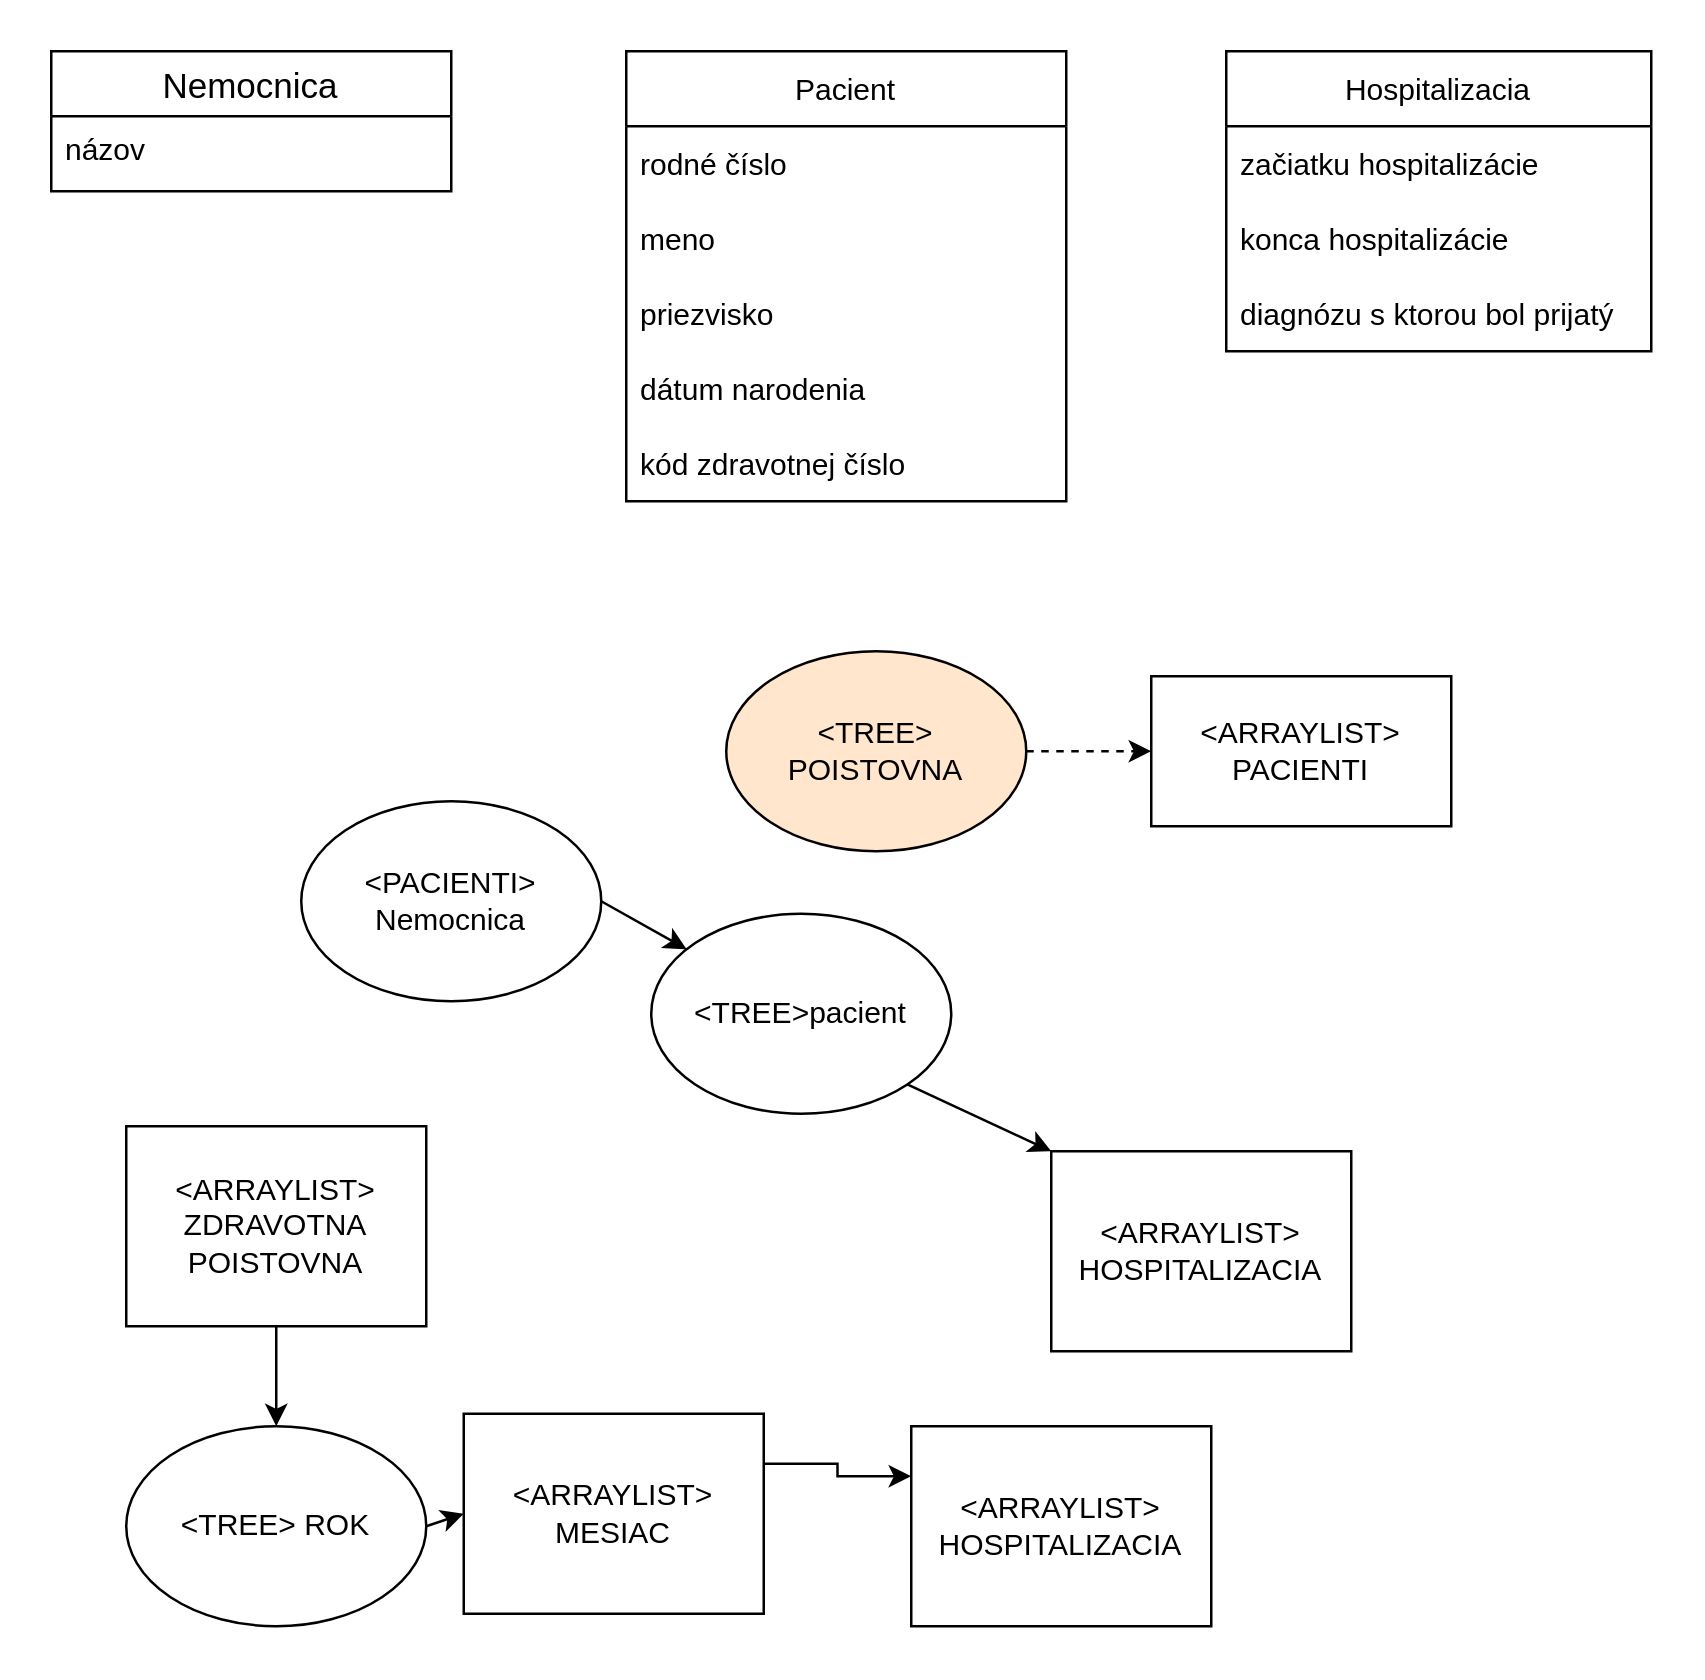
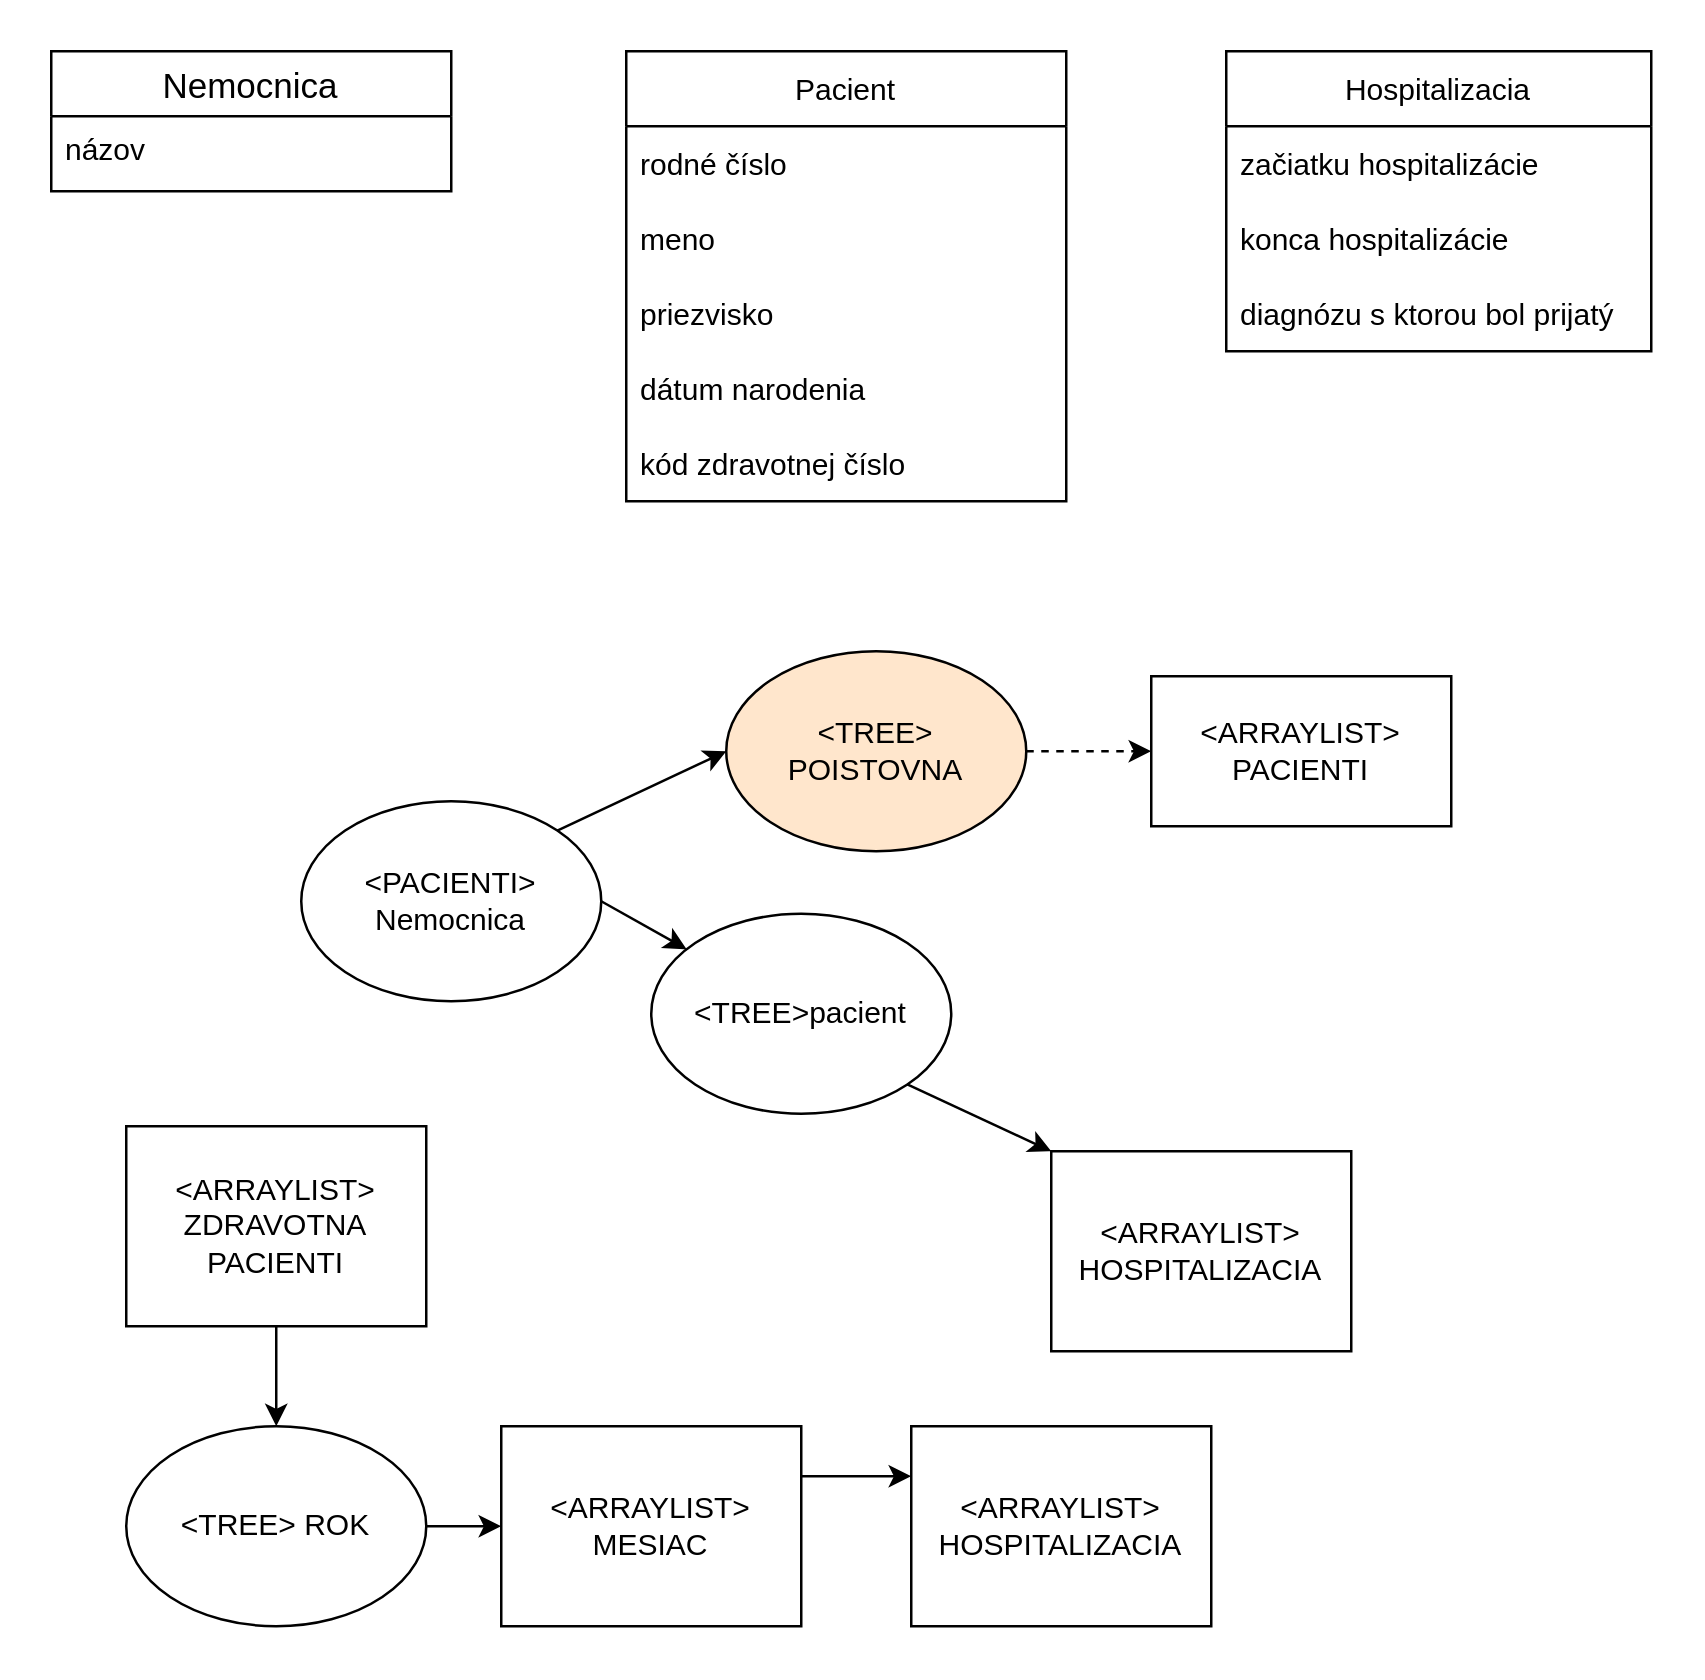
  <mxCell id="0" />
  <mxCell id="1" parent="0" />
  <mxCell id="2" value="Nemocnica" style="swimlane;fontStyle=0;childLayout=stackLayout;horizontal=1;startSize=26;horizontalStack=0;resizeParent=1;resizeParentMax=0;resizeLast=0;collapsible=1;marginBottom=0;align=center;fontSize=14;" vertex="1" parent="1"><mxGeometry x="20" y="20" width="160" height="56" as="geometry" /></mxCell>
  <mxCell id="3" value="názov" style="text;strokeColor=none;fillColor=none;spacingLeft=4;spacingRight=4;overflow=hidden;rotatable=0;points=[[0,0.5],[1,0.5]];portConstraint=eastwest;fontSize=12;" vertex="1" parent="2"><mxGeometry y="26" width="160" height="30" as="geometry" /></mxCell>
  <mxCell id="4" value="Pacient" style="swimlane;fontStyle=0;childLayout=stackLayout;horizontal=1;startSize=30;horizontalStack=0;resizeParent=1;resizeParentMax=0;resizeLast=0;collapsible=1;marginBottom=0;" vertex="1" parent="1"><mxGeometry x="250" y="20" width="176" height="180" as="geometry" /></mxCell>
  <mxCell id="5" value="rodné číslo " style="text;strokeColor=none;fillColor=none;align=left;verticalAlign=middle;spacingLeft=4;spacingRight=4;overflow=hidden;points=[[0,0.5],[1,0.5]];portConstraint=eastwest;rotatable=0;" vertex="1" parent="4"><mxGeometry y="30" width="176" height="30" as="geometry" /></mxCell>
  <mxCell id="6" value="meno" style="text;strokeColor=none;fillColor=none;align=left;verticalAlign=middle;spacingLeft=4;spacingRight=4;overflow=hidden;points=[[0,0.5],[1,0.5]];portConstraint=eastwest;rotatable=0;" vertex="1" parent="4"><mxGeometry y="60" width="176" height="30" as="geometry" /></mxCell>
  <mxCell id="7" value="priezvisko" style="text;strokeColor=none;fillColor=none;align=left;verticalAlign=middle;spacingLeft=4;spacingRight=4;overflow=hidden;points=[[0,0.5],[1,0.5]];portConstraint=eastwest;rotatable=0;" vertex="1" parent="4"><mxGeometry y="90" width="176" height="30" as="geometry" /></mxCell>
  <mxCell id="8" value="dátum narodenia" style="text;strokeColor=none;fillColor=none;align=left;verticalAlign=middle;spacingLeft=4;spacingRight=4;overflow=hidden;points=[[0,0.5],[1,0.5]];portConstraint=eastwest;rotatable=0;" vertex="1" parent="4"><mxGeometry y="120" width="176" height="30" as="geometry" /></mxCell>
  <mxCell id="9" value="kód zdravotnej číslo" style="text;strokeColor=none;fillColor=none;align=left;verticalAlign=middle;spacingLeft=4;spacingRight=4;overflow=hidden;points=[[0,0.5],[1,0.5]];portConstraint=eastwest;rotatable=0;" vertex="1" parent="4"><mxGeometry y="150" width="176" height="30" as="geometry" /></mxCell>
  <mxCell id="10" value="Hospitalizacia" style="swimlane;fontStyle=0;childLayout=stackLayout;horizontal=1;startSize=30;horizontalStack=0;resizeParent=1;resizeParentMax=0;resizeLast=0;collapsible=1;marginBottom=0;" vertex="1" parent="1"><mxGeometry x="490" y="20" width="170" height="120" as="geometry" /></mxCell>
  <mxCell id="11" value="začiatku hospitalizácie" style="text;strokeColor=none;fillColor=none;align=left;verticalAlign=middle;spacingLeft=4;spacingRight=4;overflow=hidden;points=[[0,0.5],[1,0.5]];portConstraint=eastwest;rotatable=0;" vertex="1" parent="10"><mxGeometry y="30" width="170" height="30" as="geometry" /></mxCell>
  <mxCell id="12" value="konca hospitalizácie" style="text;strokeColor=none;fillColor=none;align=left;verticalAlign=middle;spacingLeft=4;spacingRight=4;overflow=hidden;points=[[0,0.5],[1,0.5]];portConstraint=eastwest;rotatable=0;" vertex="1" parent="10"><mxGeometry y="60" width="170" height="30" as="geometry" /></mxCell>
  <mxCell id="13" value="diagnózu s ktorou bol prijatý" style="text;strokeColor=none;fillColor=none;align=left;verticalAlign=middle;spacingLeft=4;spacingRight=4;overflow=hidden;points=[[0,0.5],[1,0.5]];portConstraint=eastwest;rotatable=0;" vertex="1" parent="10"><mxGeometry y="90" width="170" height="30" as="geometry" /></mxCell>
+ <mxCell id="14" style="rounded=0;orthogonalLoop=1;jettySize=auto;html=1;exitX=1;exitY=0;exitDx=0;exitDy=0;entryX=0;entryY=0.5;entryDx=0;entryDy=0;" edge="1" parent="1" source="15" target="28"><mxGeometry relative="1" as="geometry" /></mxCell>
  <mxCell id="15" value="&amp;lt;PACIENTI&amp;gt; Nemocnica" style="ellipse;whiteSpace=wrap;html=1;" vertex="1" parent="1"><mxGeometry x="120" y="320" width="120" height="80" as="geometry" /></mxCell>
  <mxCell id="16" value="&amp;lt;TREE&amp;gt;pacient" style="ellipse;whiteSpace=wrap;html=1;" vertex="1" parent="1"><mxGeometry x="260" y="365" width="120" height="80" as="geometry" /></mxCell>
  <mxCell id="17" value="" style="endArrow=classic;html=1;rounded=0;exitX=1;exitY=0.5;exitDx=0;exitDy=0;" edge="1" parent="1" source="15" target="16"><mxGeometry width="50" height="50" relative="1" as="geometry"><mxPoint x="330" y="400" as="sourcePoint" /><mxPoint x="380" y="350" as="targetPoint" /></mxGeometry></mxCell>
  <mxCell id="18" value="&amp;lt;ARRAYLIST&amp;gt; HOSPITALIZACIA" style="square;whiteSpace=wrap;html=1;" vertex="1" parent="1"><mxGeometry x="420" y="460" width="120" height="80" as="geometry" /></mxCell>
  <mxCell id="19" value="" style="endArrow=classic;html=1;rounded=0;exitX=1;exitY=1;exitDx=0;exitDy=0;entryX=0;entryY=0;entryDx=0;entryDy=0;" edge="1" parent="1" source="16" target="18"><mxGeometry width="50" height="50" relative="1" as="geometry"><mxPoint x="420" y="485" as="sourcePoint" /><mxPoint x="470" y="435" as="targetPoint" /></mxGeometry></mxCell>
- <mxCell id="20" value="&amp;lt;ARRAYLIST&amp;gt; ZDRAVOTNA POISTOVNA" style="square;whiteSpace=wrap;html=1;" vertex="1" parent="1"><mxGeometry x="50" y="450" width="120" height="80" as="geometry" /></mxCell>
+ <mxCell id="20" value="&amp;lt;ARRAYLIST&amp;gt; ZDRAVOTNA PACIENTI" style="square;whiteSpace=wrap;html=1;" vertex="1" parent="1"><mxGeometry x="50" y="450" width="120" height="80" as="geometry" /></mxCell>
  <mxCell id="21" value="" style="endArrow=classic;html=1;rounded=0;exitX=0.5;exitY=1;exitDx=0;exitDy=0;entryX=0.5;entryY=0;entryDx=0;entryDy=0;" edge="1" parent="1" source="20"><mxGeometry width="50" height="50" relative="1" as="geometry"><mxPoint x="280" y="380" as="sourcePoint" /><mxPoint x="110" y="570" as="targetPoint" /></mxGeometry></mxCell>
  <mxCell id="22" value="&amp;lt;TREE&amp;gt; ROK" style="ellipse;whiteSpace=wrap;html=1;" vertex="1" parent="1"><mxGeometry x="50" y="570" width="120" height="80" as="geometry" /></mxCell>
  <mxCell id="23" style="edgeStyle=orthogonalEdgeStyle;rounded=0;orthogonalLoop=1;jettySize=auto;html=1;exitX=1;exitY=0.25;exitDx=0;exitDy=0;entryX=0;entryY=0.25;entryDx=0;entryDy=0;" edge="1" parent="1" source="24" target="25"><mxGeometry relative="1" as="geometry" /></mxCell>
- <mxCell id="24" value="&amp;lt;ARRAYLIST&amp;gt; MESIAC" style="SQUARE;whiteSpace=wrap;html=1;" vertex="1" parent="1"><mxGeometry x="185" y="565" width="120" height="80" as="geometry" /></mxCell>
+ <mxCell id="24" value="&amp;lt;ARRAYLIST&amp;gt; MESIAC" style="SQUARE;whiteSpace=wrap;html=1;" vertex="1" parent="1"><mxGeometry x="200" y="570" width="120" height="80" as="geometry" /></mxCell>
  <mxCell id="25" value="&amp;lt;ARRAYLIST&amp;gt; HOSPITALIZACIA" style="SQUARE;whiteSpace=wrap;html=1;" vertex="1" parent="1"><mxGeometry x="364" y="570" width="120" height="80" as="geometry" /></mxCell>
  <mxCell id="26" value="" style="endArrow=classic;html=1;rounded=0;entryX=0;entryY=0.5;entryDx=0;entryDy=0;" edge="1" parent="1" target="24"><mxGeometry width="50" height="50" relative="1" as="geometry"><mxPoint x="170" y="610" as="sourcePoint" /><mxPoint x="220" y="560" as="targetPoint" /></mxGeometry></mxCell>
  <mxCell id="27" style="edgeStyle=none;rounded=0;orthogonalLoop=1;jettySize=auto;html=1;exitX=1;exitY=0.5;exitDx=0;exitDy=0;entryX=0;entryY=0.5;entryDx=0;entryDy=0;dashed=1;" edge="1" parent="1" source="28" target="29"><mxGeometry relative="1" as="geometry" /></mxCell>
  <mxCell id="28" value="&amp;lt;TREE&amp;gt; POISTOVNA" style="ellipse;whiteSpace=wrap;html=1;fillColor=#ffe6cc;" vertex="1" parent="1"><mxGeometry x="290" y="260" width="120" height="80" as="geometry" /></mxCell>
  <mxCell id="29" value="&amp;lt;ARRAYLIST&amp;gt;&lt;br&gt;PACIENTI" style="rounded=0;whiteSpace=wrap;html=1;" vertex="1" parent="1"><mxGeometry x="460" y="270" width="120" height="60" as="geometry" /></mxCell>
